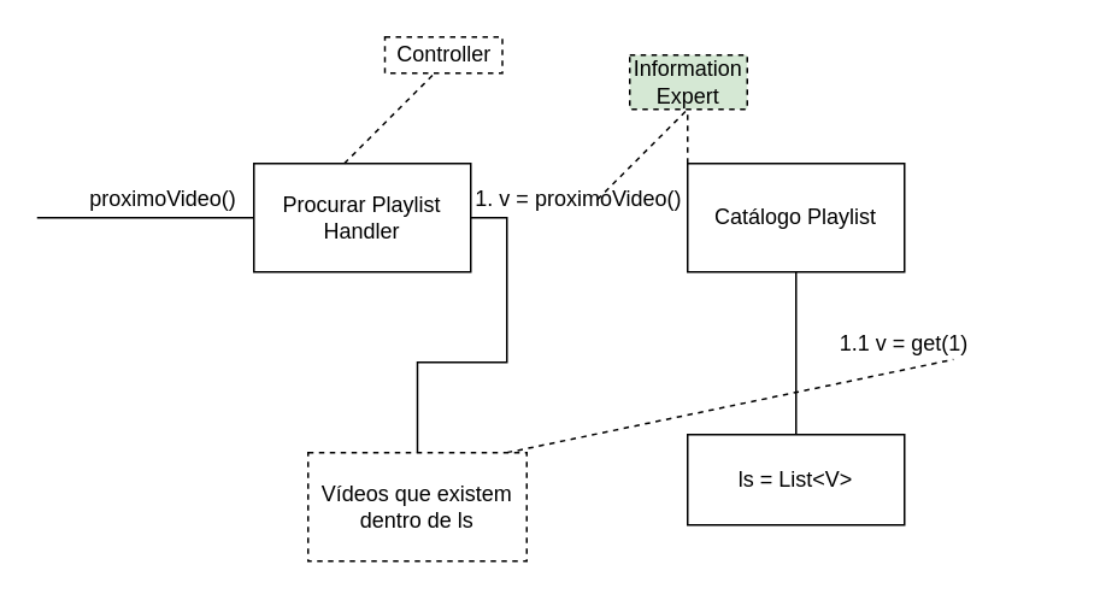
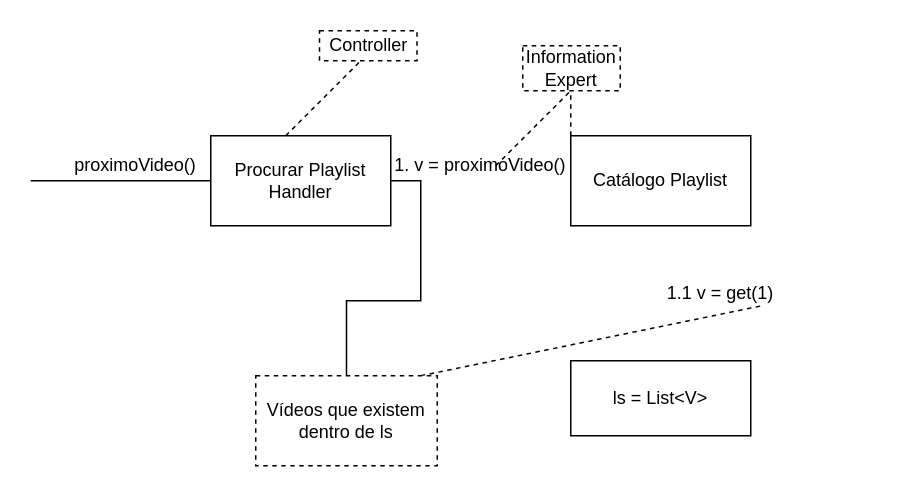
  <mxCell id="0" />
  <mxCell id="1" parent="0" />
  <mxCell id="2" style="edgeStyle=orthogonalEdgeStyle;rounded=0;orthogonalLoop=1;jettySize=auto;html=1;exitX=1;exitY=0.5;exitDx=0;exitDy=0;endArrow=none;endFill=0;strokeColor=#000000;strokeWidth=1;" edge="1" parent="1" source="3" target="16"><mxGeometry relative="1" as="geometry" /></mxCell>
  <mxCell id="3" value="Procurar Playlist Handler" style="rounded=0;whiteSpace=wrap;html=1;" vertex="1" parent="1"><mxGeometry x="140" y="90" width="120" height="60" as="geometry" /></mxCell>
  <mxCell id="4" value="" style="endArrow=none;html=1;entryX=0;entryY=0.5;entryDx=0;entryDy=0;" edge="1" parent="1" target="3"><mxGeometry width="50" height="50" relative="1" as="geometry"><mxPoint x="20" y="120" as="sourcePoint" /><mxPoint x="120" y="120" as="targetPoint" /></mxGeometry></mxCell>
  <mxCell id="5" value="proximoVideo()" style="text;html=1;strokeColor=none;fillColor=none;align=center;verticalAlign=middle;whiteSpace=wrap;rounded=0;" vertex="1" parent="1"><mxGeometry x="50" y="100" width="80" height="20" as="geometry" /></mxCell>
  <mxCell id="6" value="Catálogo Playlist" style="rounded=0;whiteSpace=wrap;html=1;" vertex="1" parent="1"><mxGeometry x="380" y="90" width="120" height="60" as="geometry" /></mxCell>
- <mxCell id="7" style="edgeStyle=orthogonalEdgeStyle;rounded=0;orthogonalLoop=1;jettySize=auto;html=1;exitX=0.5;exitY=0;exitDx=0;exitDy=0;entryX=0.5;entryY=1;entryDx=0;entryDy=0;endArrow=none;endFill=0;strokeColor=#000000;" edge="1" parent="1" source="8" target="6"><mxGeometry relative="1" as="geometry" /></mxCell>
  <mxCell id="8" value="ls = List&amp;lt;V&amp;gt;" style="rounded=0;whiteSpace=wrap;html=1;" vertex="1" parent="1"><mxGeometry x="380" y="240" width="120" height="50" as="geometry" /></mxCell>
  <mxCell id="9" style="edgeStyle=orthogonalEdgeStyle;rounded=0;orthogonalLoop=1;jettySize=auto;html=1;exitX=1;exitY=0.5;exitDx=0;exitDy=0;entryX=0;entryY=0.5;entryDx=0;entryDy=0;endArrow=none;endFill=0;strokeColor=#000000;" edge="1" parent="1"><mxGeometry relative="1" as="geometry"><mxPoint x="590" y="120" as="targetPoint" /></mxGeometry></mxCell>
- <mxCell id="10" value="1.1 v = get(1)" style="text;html=1;strokeColor=none;fillColor=none;align=center;verticalAlign=middle;whiteSpace=wrap;rounded=0;" vertex="1" parent="1"><mxGeometry x="460" y="180" width="80" height="20" as="geometry" /></mxCell>
+ <mxCell id="10" value="1.1 v = get(1)" style="text;html=1;strokeColor=none;fillColor=none;align=center;verticalAlign=middle;whiteSpace=wrap;rounded=0;" vertex="1" parent="1"><mxGeometry x="440" y="185" width="80" height="20" as="geometry" /></mxCell>
  <mxCell id="11" style="edgeStyle=orthogonalEdgeStyle;rounded=0;orthogonalLoop=1;jettySize=auto;html=1;exitX=0.5;exitY=0;exitDx=0;exitDy=0;entryX=0.5;entryY=1;entryDx=0;entryDy=0;endArrow=none;endFill=0;strokeColor=#000000;" edge="1" parent="1"><mxGeometry relative="1" as="geometry"><mxPoint x="440" y="150" as="targetPoint" /></mxGeometry></mxCell>
  <mxCell id="12" value="" style="endArrow=none;dashed=1;html=1;strokeColor=#000000;" edge="1" parent="1"><mxGeometry width="50" height="50" relative="1" as="geometry"><mxPoint x="190" y="90" as="sourcePoint" /><mxPoint x="240" y="40" as="targetPoint" /></mxGeometry></mxCell>
  <mxCell id="13" value="Controller" style="rounded=0;whiteSpace=wrap;html=1;dashed=1;" vertex="1" parent="1"><mxGeometry x="212.5" y="20" width="65" height="20" as="geometry" /></mxCell>
  <mxCell id="14" value="1. v = proximoVideo()" style="text;html=1;strokeColor=none;fillColor=none;align=center;verticalAlign=middle;whiteSpace=wrap;rounded=0;" vertex="1" parent="1"><mxGeometry x="260" y="100" width="120" height="20" as="geometry" /></mxCell>
  <mxCell id="15" value="" style="endArrow=none;dashed=1;html=1;strokeColor=#000000;strokeWidth=1;entryX=0.839;entryY=0.921;entryDx=0;entryDy=0;entryPerimeter=0;" edge="1" parent="1" target="10"><mxGeometry width="50" height="50" relative="1" as="geometry"><mxPoint x="280" y="250" as="sourcePoint" /><mxPoint x="330" y="200" as="targetPoint" /></mxGeometry></mxCell>
  <mxCell id="16" value="Vídeos que existem dentro de ls" style="rounded=0;whiteSpace=wrap;html=1;dashed=1;" vertex="1" parent="1"><mxGeometry x="170" y="250" width="121" height="60" as="geometry" /></mxCell>
  <mxCell id="17" value="" style="endArrow=none;dashed=1;html=1;strokeColor=#000000;" edge="1" parent="1"><mxGeometry width="50" height="50" relative="1" as="geometry"><mxPoint x="330" y="110" as="sourcePoint" /><mxPoint x="380" y="60" as="targetPoint" /></mxGeometry></mxCell>
  <mxCell id="18" value="" style="endArrow=none;dashed=1;html=1;strokeColor=#000000;" edge="1" parent="1"><mxGeometry width="50" height="50" relative="1" as="geometry"><mxPoint x="380" y="90" as="sourcePoint" /><mxPoint x="380" y="60" as="targetPoint" /></mxGeometry></mxCell>
- <mxCell id="19" value="Information Expert" style="rounded=0;whiteSpace=wrap;html=1;dashed=1;fillColor=#d5e8d4;" vertex="1" parent="1"><mxGeometry x="348" y="30" width="65" height="30" as="geometry" /></mxCell>
+ <mxCell id="19" value="Information Expert" style="rounded=0;whiteSpace=wrap;html=1;dashed=1;" vertex="1" parent="1"><mxGeometry x="348" y="30" width="65" height="30" as="geometry" /></mxCell>
